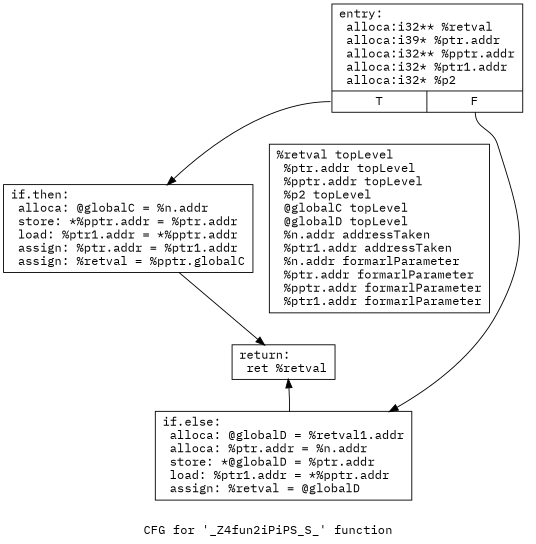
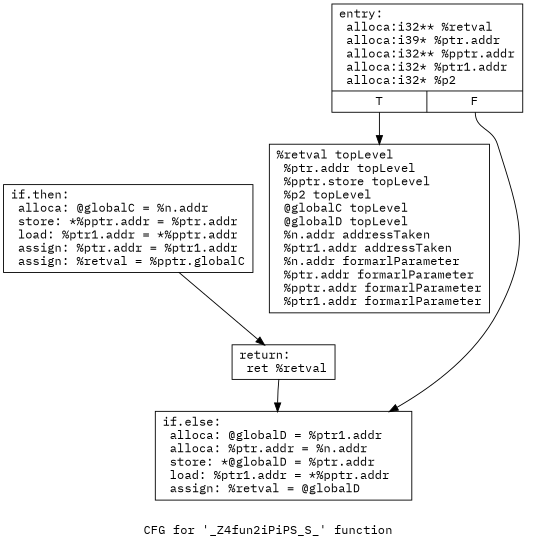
  digraph {
    fontname="IBM Plex Mono"
    label="CFG for '_Z4fun2iPiPS_S_' function"
    node [fontname="IBM Plex Mono" shape=record]
    edge [fontname="IBM Plex Mono"]
    n1 [label="{entry:\l alloca:i32** %retval\l alloca:i39* %ptr.addr\l alloca:i32** %pptr.addr\l alloca:i32* %ptr1.addr\l alloca:i32* %p2\l |{<s0>T|<s1>F}}"]
    n2 [label="{if.then:                                          \l alloca: @globalC = %n.addr\l store: *%pptr.addr = %ptr.addr\l load: %ptr1.addr = *%pptr.addr\l assign: %ptr.addr = %ptr1.addr\l assign: %retval = %pptr.globalC\l }"]
-   n3 [label="{if.else:                                          \l alloca: @globalD = %retval1.addr\l alloca: %ptr.addr = %n.addr\l store: *@globalD = %ptr.addr\l load: %ptr1.addr = *%pptr.addr\l assign: %retval = @globalD\l }"]
+   n3 [label="{if.else:                                          \l alloca: @globalD = %ptr1.addr\l alloca: %ptr.addr = %n.addr\l store: *@globalD = %ptr.addr\l load: %ptr1.addr = *%pptr.addr\l assign: %retval = @globalD\l }"]
    n4 [label="{return:                                           \l ret %retval\l }"]
-   n5 [label="{%retval topLevel\l %ptr.addr topLevel\l %pptr.addr topLevel\l %p2 topLevel\l @globalC topLevel\l @globalD topLevel\l %n.addr addressTaken\l %ptr1.addr addressTaken\l %n.addr formarlParameter\l %ptr.addr formarlParameter\l %pptr.addr formarlParameter\l %ptr1.addr formarlParameter\l }"]
-   n1 -> n2 [tailport=s0]
+   n5 [label="{%retval topLevel\l %ptr.addr topLevel\l %pptr.store topLevel\l %p2 topLevel\l @globalC topLevel\l @globalD topLevel\l %n.addr addressTaken\l %ptr1.addr addressTaken\l %n.addr formarlParameter\l %ptr.addr formarlParameter\l %pptr.addr formarlParameter\l %ptr1.addr formarlParameter\l }"]
+   n1 -> n5 [tailport=s0]
    n1 -> n3 [tailport=s1]
    n2 -> n4
-   n3 -> n4
+   n4 -> n3
  }
